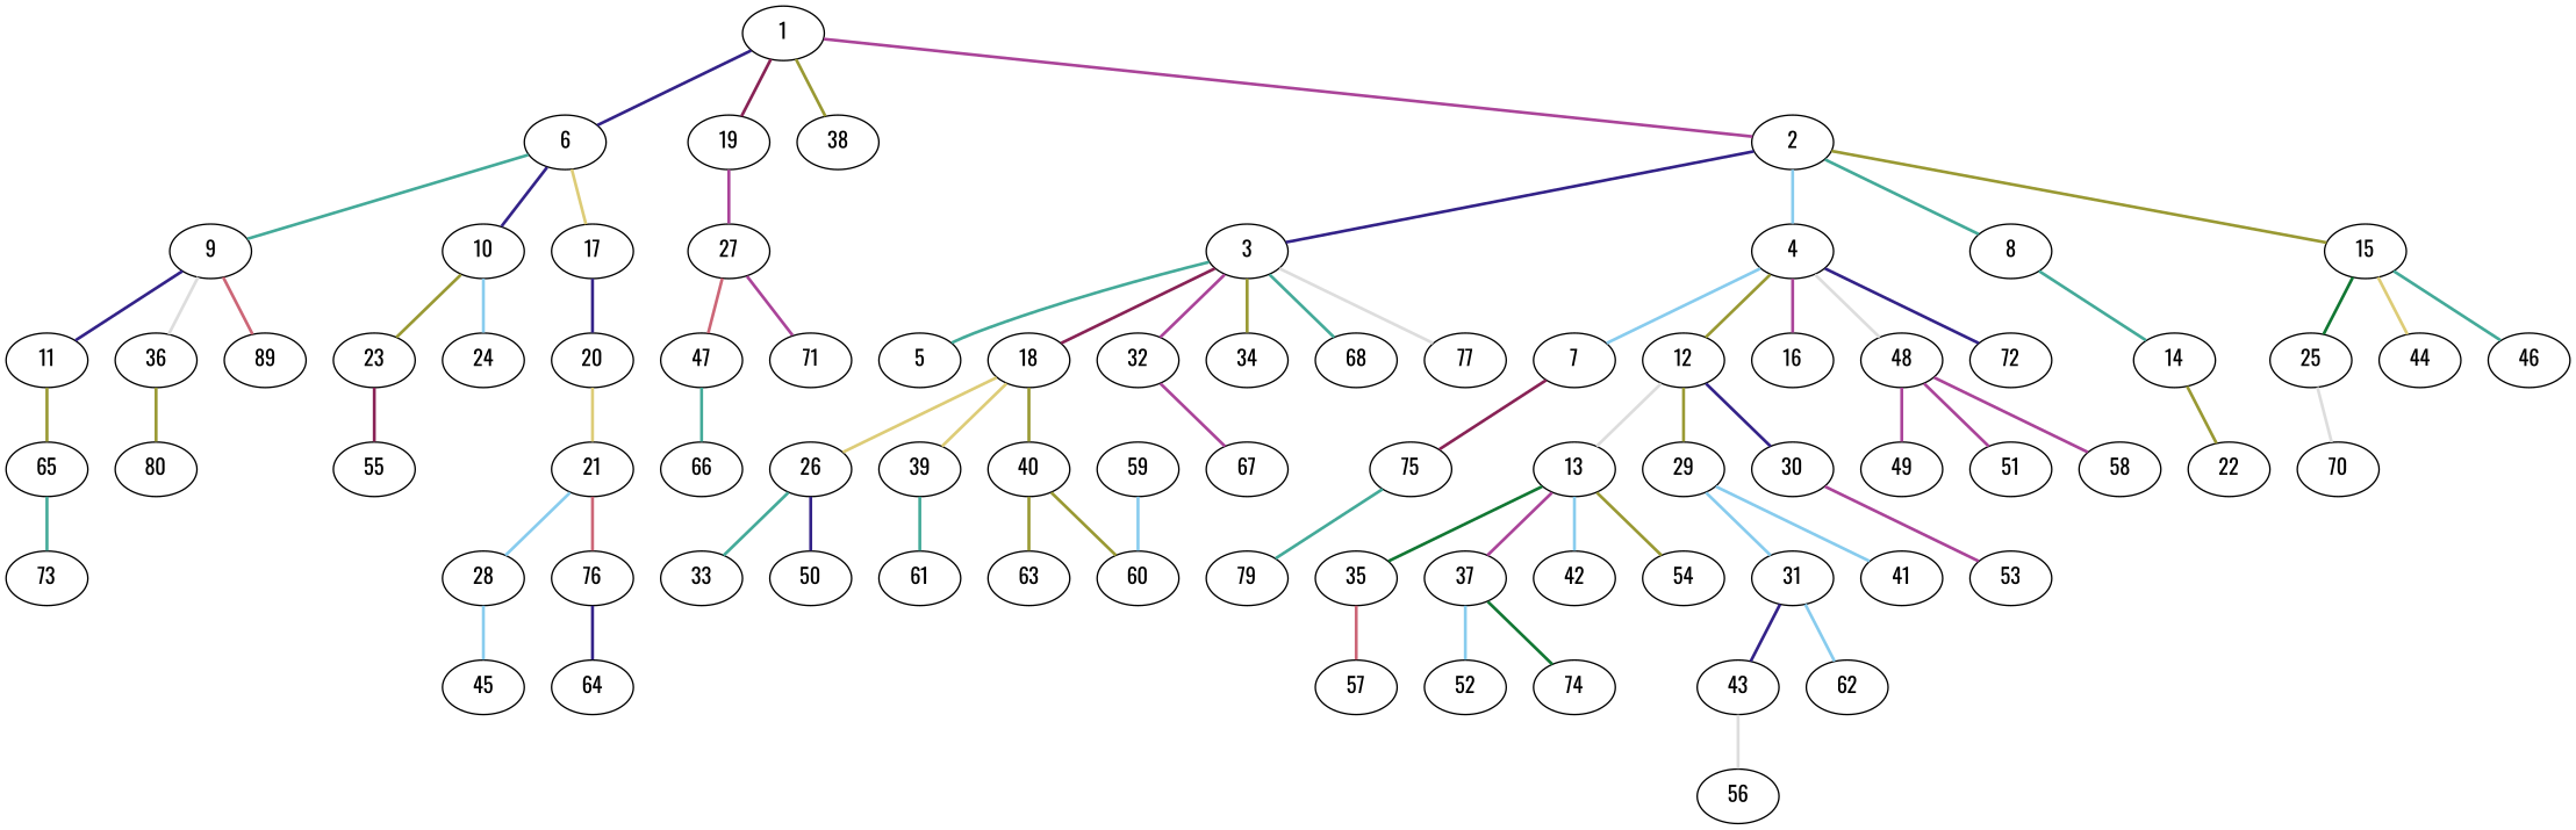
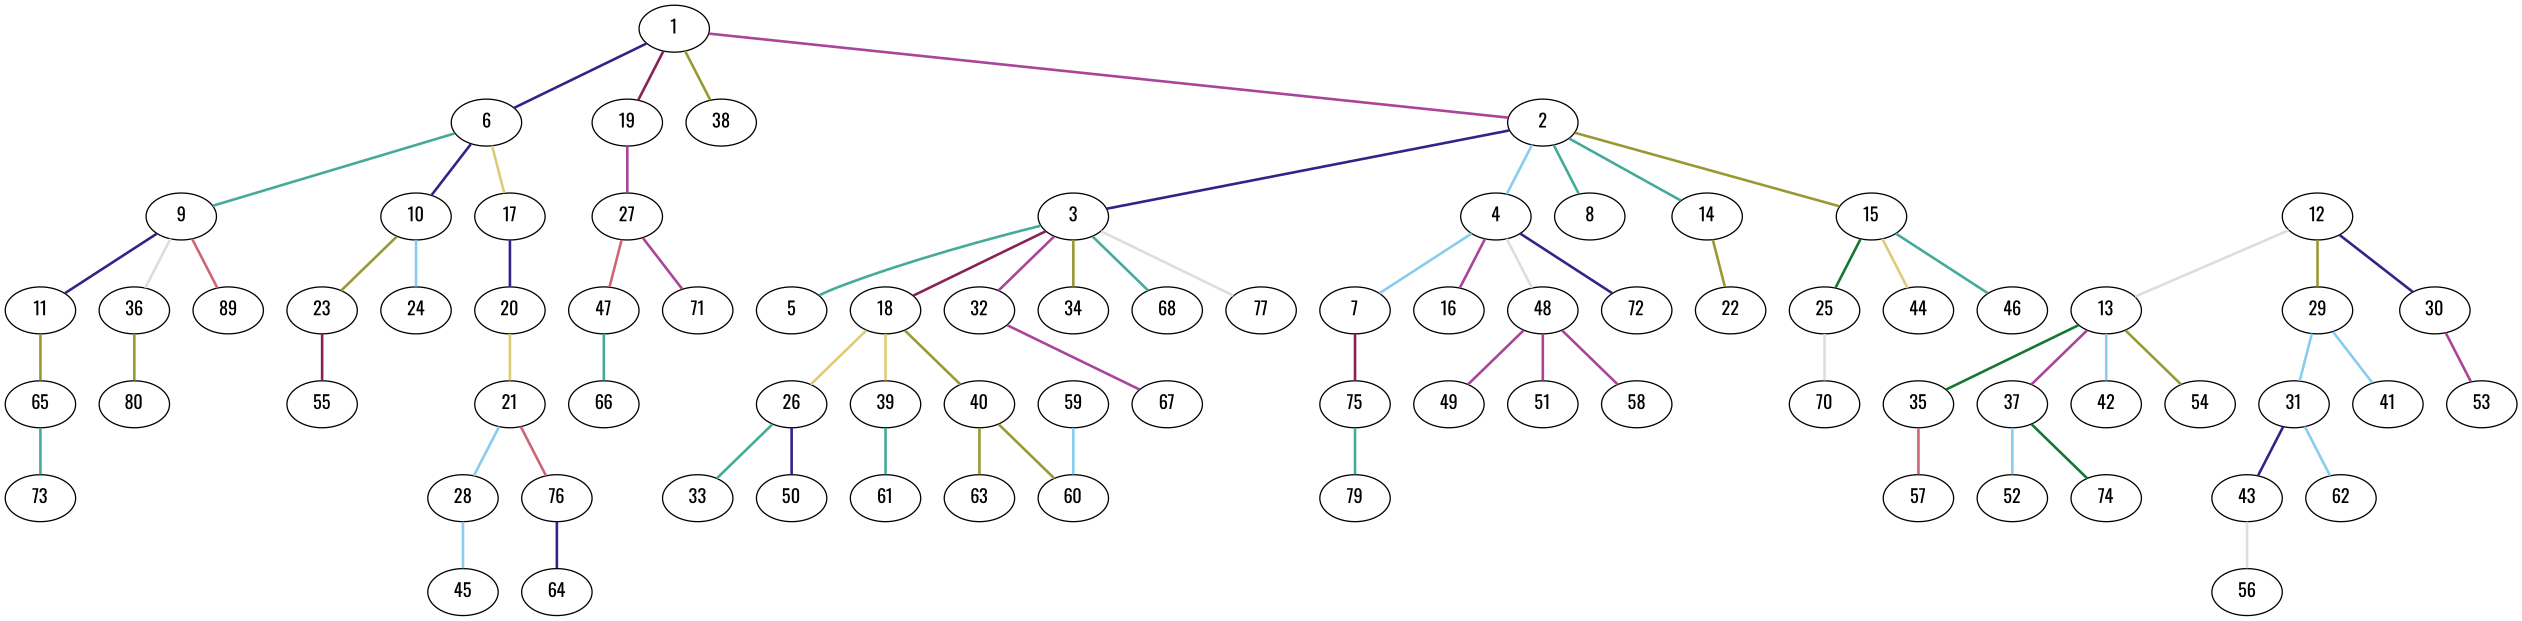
  graph {
    fontname=Oswald
    rankdir=BT
    node [fontname=Oswald]
    edge [color="#999933" fontname=Oswald style=bold]
    2
    1
    3
    4
    5
    6
    7
    8
    9
    10
    11
    12
    13
    14
    15
    16
    17
    18
    19
    20
    21
    22
    23
    24
    25
    26
    27
    28
    29
    30
    31
    32
    33
    34
    35
    36
    37
    38
    39
    40
    41
    42
    43
    44
    45
    46
    47
    48
    49
    50
    51
    52
    53
    54
    55
    56
    57
    58
    60
    59
    61
    62
    63
    64
    76
    65
    66
    67
    68
    n70 [label=89]
    70
    71
    72
    73
    74
    75
    77
    79
    80
    2 -- 1 [color="#AA4499"]
    3 -- 2 [color="#332288"]
    4 -- 2 [color="#88CCEE"]
    5 -- 3 [color="#44AA99"]
    6 -- 1 [color="#332288"]
    7 -- 4 [color="#88CCEE"]
    8 -- 2 [color="#44AA99"]
    9 -- 6 [color="#44AA99"]
    10 -- 6 [color="#332288"]
    11 -- 9 [color="#332288"]
-   12 -- 4
    13 -- 12 [color="#DDDDDD"]
-   14 -- 8 [color="#44AA99"]
+   14 -- 2 [color="#44AA99"]
    15 -- 2
    16 -- 4 [color="#AA4499"]
    17 -- 6 [color="#DDCC77"]
    18 -- 3 [color="#882255"]
    19 -- 1 [color="#882255"]
    20 -- 17 [color="#332288"]
    21 -- 20 [color="#DDCC77"]
    22 -- 14
    23 -- 10
    24 -- 10 [color="#88CCEE"]
    25 -- 15 [color="#117733"]
    26 -- 18 [color="#DDCC77"]
    27 -- 19 [color="#AA4499"]
    28 -- 21 [color="#88CCEE"]
    29 -- 12
    30 -- 12 [color="#332288"]
    31 -- 29 [color="#88CCEE"]
    32 -- 3 [color="#AA4499"]
    33 -- 26 [color="#44AA99"]
    34 -- 3
    35 -- 13 [color="#117733"]
    36 -- 9 [color="#DDDDDD"]
    37 -- 13 [color="#AA4499"]
    38 -- 1
    39 -- 18 [color="#DDCC77"]
    40 -- 18
    41 -- 29 [color="#88CCEE"]
    42 -- 13 [color="#88CCEE"]
    43 -- 31 [color="#332288"]
    44 -- 15 [color="#DDCC77"]
    45 -- 28 [color="#88CCEE"]
    46 -- 15 [color="#44AA99"]
    47 -- 27 [color="#CC6677"]
    48 -- 4 [color="#DDDDDD"]
    49 -- 48 [color="#AA4499"]
    50 -- 26 [color="#332288"]
    51 -- 48 [color="#AA4499"]
    52 -- 37 [color="#88CCEE"]
    53 -- 30 [color="#AA4499"]
    54 -- 13
    55 -- 23 [color="#882255"]
    56 -- 43 [color="#DDDDDD"]
    57 -- 35 [color="#CC6677"]
    58 -- 48 [color="#AA4499"]
    60 -- 40
    60 -- 59 [color="#88CCEE"]
    61 -- 39 [color="#44AA99"]
    62 -- 31 [color="#88CCEE"]
    63 -- 40
    64 -- 76 [color="#332288"]
    76 -- 21 [color="#CC6677"]
    65 -- 11
    66 -- 47 [color="#44AA99"]
    67 -- 32 [color="#AA4499"]
    68 -- 3 [color="#44AA99"]
    n70 -- 9 [color="#CC6677"]
    70 -- 25 [color="#DDDDDD"]
    71 -- 27 [color="#AA4499"]
    72 -- 4 [color="#332288"]
    73 -- 65 [color="#44AA99"]
    74 -- 37 [color="#117733"]
    75 -- 7 [color="#882255"]
    77 -- 3 [color="#DDDDDD"]
    79 -- 75 [color="#44AA99"]
    80 -- 36
  }
